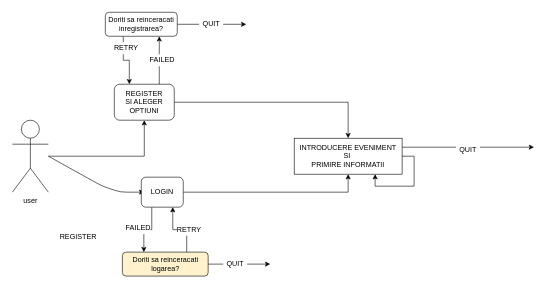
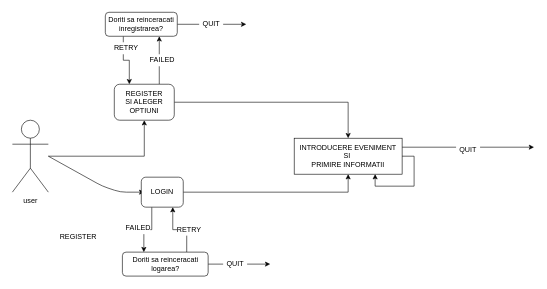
  <mxCell id="0" />
  <mxCell id="1" parent="0" />
  <mxCell id="2" value="" style="edgeStyle=orthogonalEdgeStyle;rounded=0;orthogonalLoop=1;jettySize=auto;html=1;entryX=0.5;entryY=1;entryDx=0;entryDy=0;" parent="1" source="3" target="7" edge="1"><mxGeometry relative="1" as="geometry"><mxPoint x="240" y="170" as="targetPoint" /></mxGeometry></mxCell>
  <mxCell id="3" value="user" style="shape=umlActor;verticalLabelPosition=bottom;labelBackgroundColor=#ffffff;verticalAlign=top;html=1;outlineConnect=0;" parent="1" vertex="1"><mxGeometry x="20" y="200" width="60" height="120" as="geometry" /></mxCell>
  <mxCell id="4" value="" style="endArrow=classic;html=1;" parent="1" edge="1"><mxGeometry width="50" height="50" relative="1" as="geometry"><mxPoint x="80" y="260" as="sourcePoint" /><mxPoint x="240" y="320" as="targetPoint" /><Array as="points"><mxPoint x="170" y="310" /><mxPoint x="200" y="320" /></Array></mxGeometry></mxCell>
  <mxCell id="5" style="edgeStyle=orthogonalEdgeStyle;rounded=0;orthogonalLoop=1;jettySize=auto;html=1;exitX=0.75;exitY=0;exitDx=0;exitDy=0;entryX=0.75;entryY=1;entryDx=0;entryDy=0;" parent="1" source="7" target="23" edge="1"><mxGeometry relative="1" as="geometry" /></mxCell>
  <mxCell id="6" style="edgeStyle=orthogonalEdgeStyle;rounded=0;orthogonalLoop=1;jettySize=auto;html=1;exitX=1;exitY=0.5;exitDx=0;exitDy=0;entryX=0.5;entryY=0;entryDx=0;entryDy=0;" edge="1" parent="1" source="7" target="15"><mxGeometry relative="1" as="geometry" /></mxCell>
  <mxCell id="7" value="REGISTER&lt;br&gt;SI ALEGER OPTIUNI&lt;br&gt;" style="rounded=1;whiteSpace=wrap;html=1;" parent="1" vertex="1"><mxGeometry x="190" y="140" width="100" height="60" as="geometry" /></mxCell>
  <mxCell id="8" style="edgeStyle=orthogonalEdgeStyle;rounded=0;orthogonalLoop=1;jettySize=auto;html=1;exitX=1;exitY=0.5;exitDx=0;exitDy=0;entryX=0.5;entryY=1;entryDx=0;entryDy=0;" parent="1" source="10" target="15" edge="1"><mxGeometry relative="1" as="geometry"><mxPoint x="540" y="290" as="targetPoint" /><Array as="points"><mxPoint x="580" y="320" /></Array></mxGeometry></mxCell>
  <mxCell id="9" style="edgeStyle=orthogonalEdgeStyle;rounded=0;orthogonalLoop=1;jettySize=auto;html=1;exitX=0.25;exitY=1;exitDx=0;exitDy=0;entryX=0.25;entryY=0;entryDx=0;entryDy=0;" parent="1" source="10" target="13" edge="1"><mxGeometry relative="1" as="geometry" /></mxCell>
  <mxCell id="10" value="LOGIN" style="rounded=1;whiteSpace=wrap;html=1;" parent="1" vertex="1"><mxGeometry x="235" y="295" width="70" height="50" as="geometry" /></mxCell>
  <mxCell id="11" style="edgeStyle=orthogonalEdgeStyle;rounded=0;orthogonalLoop=1;jettySize=auto;html=1;exitX=0.75;exitY=0;exitDx=0;exitDy=0;entryX=0.75;entryY=1;entryDx=0;entryDy=0;" parent="1" source="13" target="10" edge="1"><mxGeometry relative="1" as="geometry" /></mxCell>
  <mxCell id="12" style="edgeStyle=orthogonalEdgeStyle;rounded=0;orthogonalLoop=1;jettySize=auto;html=1;exitX=1;exitY=0.5;exitDx=0;exitDy=0;" parent="1" source="13" edge="1"><mxGeometry relative="1" as="geometry"><mxPoint x="450" y="440" as="targetPoint" /></mxGeometry></mxCell>
- <mxCell id="13" value="Doriti sa reinceracati logarea?" style="rounded=1;whiteSpace=wrap;html=1;fillColor=#fff2cc;" parent="1" vertex="1"><mxGeometry x="203.5" y="420" width="143" height="40" as="geometry" /></mxCell>
+ <mxCell id="13" value="Doriti sa reinceracati logarea?" style="rounded=1;whiteSpace=wrap;html=1;" parent="1" vertex="1"><mxGeometry x="203.5" y="420" width="143" height="40" as="geometry" /></mxCell>
  <mxCell id="14" style="edgeStyle=orthogonalEdgeStyle;rounded=0;orthogonalLoop=1;jettySize=auto;html=1;exitX=1;exitY=0.25;exitDx=0;exitDy=0;" parent="1" source="15" edge="1"><mxGeometry relative="1" as="geometry"><mxPoint x="890" y="245" as="targetPoint" /></mxGeometry></mxCell>
  <mxCell id="15" value="INTRODUCERE EVENIMENT SI&amp;nbsp;&lt;br&gt;PRIMIRE INFORMATII" style="whiteSpace=wrap;html=1;rounded=0;" parent="1" vertex="1"><mxGeometry x="490" y="230" width="180" height="60" as="geometry" /></mxCell>
  <mxCell id="16" style="edgeStyle=orthogonalEdgeStyle;rounded=0;orthogonalLoop=1;jettySize=auto;html=1;exitX=1;exitY=0.5;exitDx=0;exitDy=0;entryX=0.75;entryY=1;entryDx=0;entryDy=0;" parent="1" source="15" target="15" edge="1"><mxGeometry relative="1" as="geometry" /></mxCell>
  <mxCell id="17" value="FAILED&lt;br&gt;" style="text;html=1;strokeColor=none;fillColor=#ffffff;align=center;verticalAlign=middle;whiteSpace=wrap;rounded=0;" parent="1" vertex="1"><mxGeometry x="210" y="370" width="40" height="20" as="geometry" /></mxCell>
  <mxCell id="18" value="RETRY" style="text;html=1;strokeColor=none;fillColor=#ffffff;align=center;verticalAlign=middle;whiteSpace=wrap;rounded=0;" parent="1" vertex="1"><mxGeometry x="295" y="372.5" width="40" height="20" as="geometry" /></mxCell>
  <mxCell id="19" value="QUIT" style="text;html=1;strokeColor=none;fillColor=#ffffff;align=center;verticalAlign=middle;whiteSpace=wrap;rounded=0;" parent="1" vertex="1"><mxGeometry x="371.5" y="430" width="40" height="20" as="geometry" /></mxCell>
  <mxCell id="20" value="REGISTER&lt;br&gt;" style="text;html=1;strokeColor=none;fillColor=#ffffff;align=center;verticalAlign=middle;whiteSpace=wrap;rounded=0;" parent="1" vertex="1"><mxGeometry x="110" y="385" width="40" height="20" as="geometry" /></mxCell>
  <mxCell id="21" style="edgeStyle=orthogonalEdgeStyle;rounded=0;orthogonalLoop=1;jettySize=auto;html=1;exitX=0.25;exitY=1;exitDx=0;exitDy=0;entryX=0.25;entryY=0;entryDx=0;entryDy=0;" parent="1" source="23" target="7" edge="1"><mxGeometry relative="1" as="geometry" /></mxCell>
  <mxCell id="22" style="edgeStyle=orthogonalEdgeStyle;rounded=0;orthogonalLoop=1;jettySize=auto;html=1;exitX=1;exitY=0.5;exitDx=0;exitDy=0;" parent="1" source="23" edge="1"><mxGeometry relative="1" as="geometry"><mxPoint x="410" y="40" as="targetPoint" /></mxGeometry></mxCell>
  <mxCell id="23" value="&lt;span style=&quot;white-space: normal&quot;&gt;Doriti sa reinceracati inregistrarea?&lt;/span&gt;" style="rounded=1;whiteSpace=wrap;html=1;" parent="1" vertex="1"><mxGeometry x="175" y="20" width="120" height="40" as="geometry" /></mxCell>
  <mxCell id="24" value="QUIT" style="text;html=1;strokeColor=none;fillColor=#ffffff;align=center;verticalAlign=middle;whiteSpace=wrap;rounded=0;" parent="1" vertex="1"><mxGeometry x="760" y="240" width="40" height="20" as="geometry" /></mxCell>
  <mxCell id="25" value="QUIT" style="text;html=1;strokeColor=none;fillColor=#ffffff;align=center;verticalAlign=middle;whiteSpace=wrap;rounded=0;" parent="1" vertex="1"><mxGeometry x="331.5" y="30" width="40" height="20" as="geometry" /></mxCell>
  <mxCell id="26" value="RETRY" style="text;html=1;strokeColor=none;fillColor=#ffffff;align=center;verticalAlign=middle;whiteSpace=wrap;rounded=0;" parent="1" vertex="1"><mxGeometry x="190" y="70" width="40" height="20" as="geometry" /></mxCell>
  <mxCell id="27" value="FAILED&lt;br&gt;" style="text;html=1;strokeColor=none;fillColor=#ffffff;align=center;verticalAlign=middle;whiteSpace=wrap;rounded=0;" parent="1" vertex="1"><mxGeometry x="250" y="90" width="40" height="20" as="geometry" /></mxCell>
